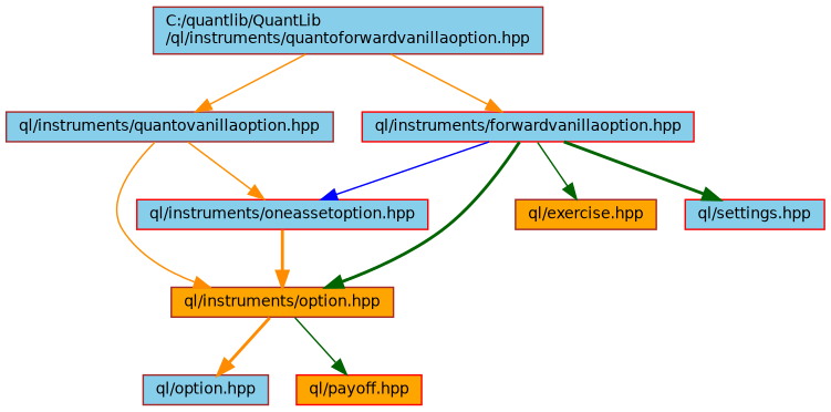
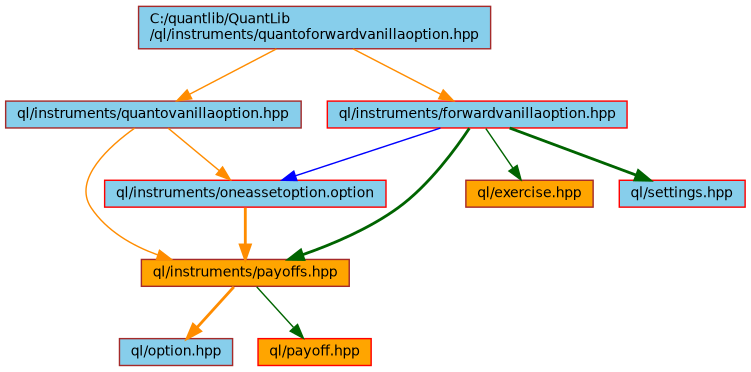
  digraph {
    node [color=brown fillcolor=skyblue fontname=Helvetica fontsize=10 shape=record style=filled]
    edge [color=darkorange fontname=Helvetica fontsize=10 labelfontname=Helvetica labelfontsize=10 style=solid]
    n1 [fontcolor=black height=0.2 label="C:/quantlib/QuantLib\l/ql/instruments/quantoforwardvanillaoption.hpp" width=0.4]
    n2 [height=0.2 label="ql/instruments/quantovanillaoption.hpp" width=0.4]
    n3 [color=red height=0.2 label="ql/instruments/forwardvanillaoption.hpp" width=0.4]
-   n4 [color=red height=0.2 label="ql/instruments/oneassetoption.hpp" width=0.4]
-   n5 [fillcolor=orange height=0.2 label="ql/instruments/option.hpp" width=0.4]
+   n4 [color=red height=0.2 label="ql/instruments/oneassetoption.option" width=0.4]
+   n5 [fillcolor=orange height=0.2 label="ql/instruments/payoffs.hpp" width=0.4]
    n6 [fillcolor=orange height=0.2 label="ql/exercise.hpp" width=0.4]
    n7 [color=red height=0.2 label="ql/settings.hpp" width=0.4]
    n8 [height=0.2 label="ql/option.hpp" width=0.4]
    n9 [color=red fillcolor=orange height=0.2 label="ql/payoff.hpp" width=0.4]
    n1 -> n2
    n1 -> n3
    n2 -> n4
    n2 -> n5
    n3 -> n4 [color=blue]
    n3 -> n5 [color=darkgreen style=bold]
    n3 -> n6 [color=darkgreen]
    n3 -> n7 [color=darkgreen style=bold]
    n4 -> n5 [style=bold]
    n5 -> n8 [style=bold]
    n5 -> n9 [color=darkgreen]
  }
